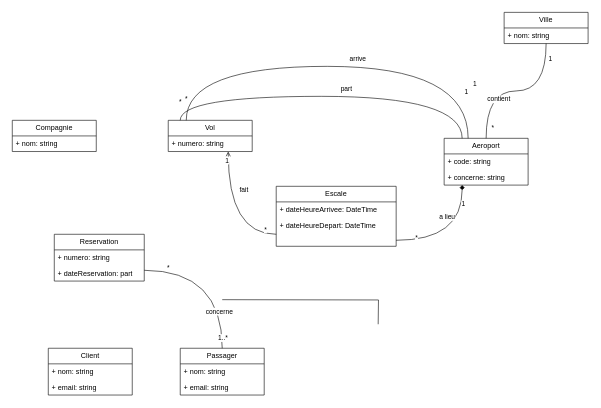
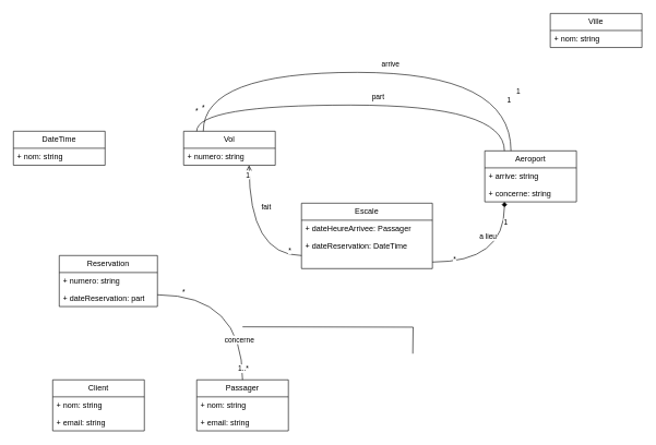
  <mxCell id="0" />
  <mxCell id="1" parent="0" />
  <mxCell id="2" value="Vol" style="swimlane;fontStyle=0;childLayout=stackLayout;horizontal=1;startSize=26;fillColor=none;horizontalStack=0;resizeParent=1;resizeParentMax=0;resizeLast=0;collapsible=1;marginBottom=0;whiteSpace=wrap;html=1;" vertex="1" parent="1"><mxGeometry x="280" y="200" width="140" height="52" as="geometry" /></mxCell>
  <mxCell id="3" value="+ numero: string" style="text;strokeColor=none;fillColor=none;align=left;verticalAlign=top;spacingLeft=4;spacingRight=4;overflow=hidden;rotatable=0;points=[[0,0.5],[1,0.5]];portConstraint=eastwest;whiteSpace=wrap;html=1;" vertex="1" parent="2"><mxGeometry y="26" width="140" height="26" as="geometry" /></mxCell>
  <mxCell id="4" value="Aeroport" style="swimlane;fontStyle=0;childLayout=stackLayout;horizontal=1;startSize=26;fillColor=none;horizontalStack=0;resizeParent=1;resizeParentMax=0;resizeLast=0;collapsible=1;marginBottom=0;whiteSpace=wrap;html=1;" vertex="1" parent="1"><mxGeometry x="740" y="230" width="140" height="78" as="geometry" /></mxCell>
- <mxCell id="5" value="+ code: string" style="text;strokeColor=none;fillColor=none;align=left;verticalAlign=top;spacingLeft=4;spacingRight=4;overflow=hidden;rotatable=0;points=[[0,0.5],[1,0.5]];portConstraint=eastwest;whiteSpace=wrap;html=1;" vertex="1" parent="4"><mxGeometry y="26" width="140" height="26" as="geometry" /></mxCell>
+ <mxCell id="5" value="+ arrive: string" style="text;strokeColor=none;fillColor=none;align=left;verticalAlign=top;spacingLeft=4;spacingRight=4;overflow=hidden;rotatable=0;points=[[0,0.5],[1,0.5]];portConstraint=eastwest;whiteSpace=wrap;html=1;" vertex="1" parent="4"><mxGeometry y="26" width="140" height="26" as="geometry" /></mxCell>
  <mxCell id="6" value="+ concerne: string" style="text;strokeColor=none;fillColor=none;align=left;verticalAlign=top;spacingLeft=4;spacingRight=4;overflow=hidden;rotatable=0;points=[[0,0.5],[1,0.5]];portConstraint=eastwest;whiteSpace=wrap;html=1;" vertex="1" parent="4"><mxGeometry y="52" width="140" height="26" as="geometry" /></mxCell>
  <mxCell id="7" value="" style="endArrow=none;html=1;edgeStyle=orthogonalEdgeStyle;rounded=0;curved=1;" edge="1" parent="1" source="4" target="2"><mxGeometry relative="1" as="geometry"><mxPoint x="470" y="310" as="sourcePoint" /><mxPoint x="630" y="310" as="targetPoint" /><Array as="points"><mxPoint x="770" y="160" /><mxPoint x="300" y="160" /></Array></mxGeometry></mxCell>
  <mxCell id="8" value="part" style="edgeLabel;html=1;align=center;verticalAlign=middle;resizable=0;points=[];" vertex="1" connectable="0" parent="7"><mxGeometry x="-0.183" y="2" relative="1" as="geometry"><mxPoint x="-27" y="-15" as="offset" /></mxGeometry></mxCell>
  <mxCell id="9" value="1" style="edgeLabel;html=1;align=center;verticalAlign=middle;resizable=0;points=[];" vertex="1" connectable="0" parent="7"><mxGeometry x="-0.751" y="-2" relative="1" as="geometry"><mxPoint x="8" y="-7" as="offset" /></mxGeometry></mxCell>
  <mxCell id="10" value="*" style="edgeLabel;html=1;align=center;verticalAlign=middle;resizable=0;points=[];" vertex="1" connectable="0" parent="7"><mxGeometry x="0.916" y="-1" relative="1" as="geometry"><mxPoint y="-8" as="offset" /></mxGeometry></mxCell>
  <mxCell id="11" value="" style="endArrow=none;html=1;edgeStyle=orthogonalEdgeStyle;rounded=0;" edge="1" parent="1"><mxGeometry relative="1" as="geometry"><mxPoint x="370" y="499" as="sourcePoint" /><mxPoint x="630" y="540" as="targetPoint" /></mxGeometry></mxCell>
  <mxCell id="12" value="" style="endArrow=none;html=1;edgeStyle=orthogonalEdgeStyle;rounded=0;curved=1;" edge="1" parent="1" source="4" target="2"><mxGeometry relative="1" as="geometry"><mxPoint x="780" y="210" as="sourcePoint" /><mxPoint x="310" y="223" as="targetPoint" /><Array as="points"><mxPoint x="780" y="110" /><mxPoint x="310" y="110" /></Array></mxGeometry></mxCell>
  <mxCell id="13" value="arrive" style="edgeLabel;html=1;align=center;verticalAlign=middle;resizable=0;points=[];" vertex="1" connectable="0" parent="12"><mxGeometry x="-0.183" y="2" relative="1" as="geometry"><mxPoint x="-27" y="-15" as="offset" /></mxGeometry></mxCell>
  <mxCell id="14" value="1" style="edgeLabel;html=1;align=center;verticalAlign=middle;resizable=0;points=[];" vertex="1" connectable="0" parent="12"><mxGeometry x="-0.751" y="-2" relative="1" as="geometry"><mxPoint x="8" y="-7" as="offset" /></mxGeometry></mxCell>
  <mxCell id="15" value="*" style="edgeLabel;html=1;align=center;verticalAlign=middle;resizable=0;points=[];" vertex="1" connectable="0" parent="12"><mxGeometry x="0.916" y="-1" relative="1" as="geometry"><mxPoint y="-8" as="offset" /></mxGeometry></mxCell>
  <mxCell id="16" value="Escale" style="swimlane;fontStyle=0;childLayout=stackLayout;horizontal=1;startSize=26;fillColor=none;horizontalStack=0;resizeParent=1;resizeParentMax=0;resizeLast=0;collapsible=1;marginBottom=0;whiteSpace=wrap;html=1;" vertex="1" parent="1"><mxGeometry x="460" y="310" width="200" height="100" as="geometry" /></mxCell>
- <mxCell id="17" value="+ dateHeureArrivee: DateTime" style="text;strokeColor=none;fillColor=none;align=left;verticalAlign=top;spacingLeft=4;spacingRight=4;overflow=hidden;rotatable=0;points=[[0,0.5],[1,0.5]];portConstraint=eastwest;whiteSpace=wrap;html=1;" vertex="1" parent="16"><mxGeometry y="26" width="200" height="26" as="geometry" /></mxCell>
- <mxCell id="18" value="+ dateHeureDepart: DateTime" style="text;strokeColor=none;fillColor=none;align=left;verticalAlign=top;spacingLeft=4;spacingRight=4;overflow=hidden;rotatable=0;points=[[0,0.5],[1,0.5]];portConstraint=eastwest;whiteSpace=wrap;html=1;" vertex="1" parent="16"><mxGeometry y="52" width="200" height="48" as="geometry" /></mxCell>
+ <mxCell id="17" value="+ dateHeureArrivee: Passager" style="text;strokeColor=none;fillColor=none;align=left;verticalAlign=top;spacingLeft=4;spacingRight=4;overflow=hidden;rotatable=0;points=[[0,0.5],[1,0.5]];portConstraint=eastwest;whiteSpace=wrap;html=1;" vertex="1" parent="16"><mxGeometry y="26" width="200" height="26" as="geometry" /></mxCell>
+ <mxCell id="18" value="+ dateReservation: DateTime" style="text;strokeColor=none;fillColor=none;align=left;verticalAlign=top;spacingLeft=4;spacingRight=4;overflow=hidden;rotatable=0;points=[[0,0.5],[1,0.5]];portConstraint=eastwest;whiteSpace=wrap;html=1;" vertex="1" parent="16"><mxGeometry y="52" width="200" height="48" as="geometry" /></mxCell>
  <mxCell id="19" value="" style="endArrow=open;html=1;edgeStyle=orthogonalEdgeStyle;rounded=0;curved=1;" edge="1" parent="1" source="16" target="2"><mxGeometry relative="1" as="geometry"><mxPoint x="780" y="210" as="sourcePoint" /><mxPoint x="310" y="223" as="targetPoint" /><Array as="points"><mxPoint x="380" y="390" /></Array></mxGeometry></mxCell>
  <mxCell id="20" value="*" style="edgeLabel;html=1;align=center;verticalAlign=middle;resizable=0;points=[];" vertex="1" connectable="0" parent="19"><mxGeometry x="-0.751" y="-2" relative="1" as="geometry"><mxPoint x="8" y="-7" as="offset" /></mxGeometry></mxCell>
  <mxCell id="21" value="1" style="edgeLabel;html=1;align=center;verticalAlign=middle;resizable=0;points=[];" vertex="1" connectable="0" parent="19"><mxGeometry x="0.916" y="-1" relative="1" as="geometry"><mxPoint x="-4" y="5" as="offset" /></mxGeometry></mxCell>
  <mxCell id="22" value="fait" style="edgeLabel;html=1;align=center;verticalAlign=middle;resizable=0;points=[];" vertex="1" connectable="0" parent="19"><mxGeometry x="0.418" y="-23" relative="1" as="geometry"><mxPoint x="2" as="offset" /></mxGeometry></mxCell>
  <mxCell id="23" value="" style="endArrow=diamond;html=1;edgeStyle=orthogonalEdgeStyle;rounded=0;curved=1;" edge="1" parent="1" source="16" target="4"><mxGeometry relative="1" as="geometry"><mxPoint x="460" y="400" as="sourcePoint" /><mxPoint x="310" y="275" as="targetPoint" /><Array as="points"><mxPoint x="770" y="400" /></Array></mxGeometry></mxCell>
  <mxCell id="24" value="a lieu" style="edgeLabel;html=1;align=center;verticalAlign=middle;resizable=0;points=[];" vertex="1" connectable="0" parent="23"><mxGeometry x="-0.183" y="2" relative="1" as="geometry"><mxPoint x="1" y="-38" as="offset" /></mxGeometry></mxCell>
  <mxCell id="25" value="*" style="edgeLabel;html=1;align=center;verticalAlign=middle;resizable=0;points=[];" vertex="1" connectable="0" parent="23"><mxGeometry x="-0.751" y="-2" relative="1" as="geometry"><mxPoint x="8" y="-7" as="offset" /></mxGeometry></mxCell>
  <mxCell id="26" value="1" style="edgeLabel;html=1;align=center;verticalAlign=middle;resizable=0;points=[];" vertex="1" connectable="0" parent="23"><mxGeometry x="0.916" y="-1" relative="1" as="geometry"><mxPoint y="23" as="offset" /></mxGeometry></mxCell>
- <mxCell id="27" value="Compagnie" style="swimlane;fontStyle=0;childLayout=stackLayout;horizontal=1;startSize=26;fillColor=none;horizontalStack=0;resizeParent=1;resizeParentMax=0;resizeLast=0;collapsible=1;marginBottom=0;whiteSpace=wrap;html=1;" vertex="1" parent="1"><mxGeometry x="20" y="200" width="140" height="52" as="geometry" /></mxCell>
+ <mxCell id="27" value="DateTime" style="swimlane;fontStyle=0;childLayout=stackLayout;horizontal=1;startSize=26;fillColor=none;horizontalStack=0;resizeParent=1;resizeParentMax=0;resizeLast=0;collapsible=1;marginBottom=0;whiteSpace=wrap;html=1;" vertex="1" parent="1"><mxGeometry x="20" y="200" width="140" height="52" as="geometry" /></mxCell>
  <mxCell id="28" value="+ nom: string" style="text;strokeColor=none;fillColor=none;align=left;verticalAlign=top;spacingLeft=4;spacingRight=4;overflow=hidden;rotatable=0;points=[[0,0.5],[1,0.5]];portConstraint=eastwest;whiteSpace=wrap;html=1;" vertex="1" parent="27"><mxGeometry y="26" width="140" height="26" as="geometry" /></mxCell>
  <mxCell id="29" value="Client" style="swimlane;fontStyle=0;childLayout=stackLayout;horizontal=1;startSize=26;fillColor=none;horizontalStack=0;resizeParent=1;resizeParentMax=0;resizeLast=0;collapsible=1;marginBottom=0;whiteSpace=wrap;html=1;" vertex="1" parent="1"><mxGeometry x="80" y="580" width="140" height="78" as="geometry" /></mxCell>
  <mxCell id="30" value="+ nom: string" style="text;strokeColor=none;fillColor=none;align=left;verticalAlign=top;spacingLeft=4;spacingRight=4;overflow=hidden;rotatable=0;points=[[0,0.5],[1,0.5]];portConstraint=eastwest;whiteSpace=wrap;html=1;" vertex="1" parent="29"><mxGeometry y="26" width="140" height="26" as="geometry" /></mxCell>
  <mxCell id="31" value="+ email: string" style="text;strokeColor=none;fillColor=none;align=left;verticalAlign=top;spacingLeft=4;spacingRight=4;overflow=hidden;rotatable=0;points=[[0,0.5],[1,0.5]];portConstraint=eastwest;whiteSpace=wrap;html=1;" vertex="1" parent="29"><mxGeometry y="52" width="140" height="26" as="geometry" /></mxCell>
  <mxCell id="32" value="Reservation" style="swimlane;fontStyle=0;childLayout=stackLayout;horizontal=1;startSize=26;fillColor=none;horizontalStack=0;resizeParent=1;resizeParentMax=0;resizeLast=0;collapsible=1;marginBottom=0;whiteSpace=wrap;html=1;" vertex="1" parent="1"><mxGeometry x="90" y="390" width="150" height="78" as="geometry" /></mxCell>
  <mxCell id="33" value="+ numero: string" style="text;strokeColor=none;fillColor=none;align=left;verticalAlign=top;spacingLeft=4;spacingRight=4;overflow=hidden;rotatable=0;points=[[0,0.5],[1,0.5]];portConstraint=eastwest;whiteSpace=wrap;html=1;" vertex="1" parent="32"><mxGeometry y="26" width="150" height="26" as="geometry" /></mxCell>
  <mxCell id="34" value="+ dateReservation: part" style="text;strokeColor=none;fillColor=none;align=left;verticalAlign=top;spacingLeft=4;spacingRight=4;overflow=hidden;rotatable=0;points=[[0,0.5],[1,0.5]];portConstraint=eastwest;whiteSpace=wrap;html=1;" vertex="1" parent="32"><mxGeometry y="52" width="150" height="26" as="geometry" /></mxCell>
  <mxCell id="35" value="Passager" style="swimlane;fontStyle=0;childLayout=stackLayout;horizontal=1;startSize=26;fillColor=none;horizontalStack=0;resizeParent=1;resizeParentMax=0;resizeLast=0;collapsible=1;marginBottom=0;whiteSpace=wrap;html=1;" vertex="1" parent="1"><mxGeometry x="300" y="580" width="140" height="78" as="geometry" /></mxCell>
  <mxCell id="36" value="+ nom: string" style="text;strokeColor=none;fillColor=none;align=left;verticalAlign=top;spacingLeft=4;spacingRight=4;overflow=hidden;rotatable=0;points=[[0,0.5],[1,0.5]];portConstraint=eastwest;whiteSpace=wrap;html=1;" vertex="1" parent="35"><mxGeometry y="26" width="140" height="26" as="geometry" /></mxCell>
  <mxCell id="37" value="+ email: string" style="text;strokeColor=none;fillColor=none;align=left;verticalAlign=top;spacingLeft=4;spacingRight=4;overflow=hidden;rotatable=0;points=[[0,0.5],[1,0.5]];portConstraint=eastwest;whiteSpace=wrap;html=1;" vertex="1" parent="35"><mxGeometry y="52" width="140" height="26" as="geometry" /></mxCell>
  <mxCell id="38" value="" style="endArrow=none;html=1;edgeStyle=orthogonalEdgeStyle;rounded=0;curved=1;" edge="1" parent="1" target="35"><mxGeometry relative="1" as="geometry"><mxPoint x="240" y="450" as="sourcePoint" /><mxPoint x="420" y="541" as="targetPoint" /></mxGeometry></mxCell>
  <mxCell id="39" value="*" style="edgeLabel;html=1;align=center;verticalAlign=middle;resizable=0;points=[];" vertex="1" connectable="0" parent="38"><mxGeometry x="-0.751" y="-2" relative="1" as="geometry"><mxPoint x="8" y="-7" as="offset" /></mxGeometry></mxCell>
  <mxCell id="40" value="concerne" style="edgeLabel;html=1;align=center;verticalAlign=middle;resizable=0;points=[];" vertex="1" connectable="0" parent="38"><mxGeometry x="0.296" y="20" relative="1" as="geometry"><mxPoint x="-26" y="30" as="offset" /></mxGeometry></mxCell>
  <mxCell id="41" value="1..*" style="edgeLabel;html=1;align=center;verticalAlign=middle;resizable=0;points=[];" vertex="1" connectable="0" parent="38"><mxGeometry x="0.866" relative="1" as="geometry"><mxPoint as="offset" /></mxGeometry></mxCell>
  <mxCell id="42" value="Ville" style="swimlane;fontStyle=0;childLayout=stackLayout;horizontal=1;startSize=26;fillColor=none;horizontalStack=0;resizeParent=1;resizeParentMax=0;resizeLast=0;collapsible=1;marginBottom=0;whiteSpace=wrap;html=1;" vertex="1" parent="1"><mxGeometry x="840" y="20" width="140" height="52" as="geometry" /></mxCell>
  <mxCell id="43" value="+ nom: string" style="text;strokeColor=none;fillColor=none;align=left;verticalAlign=top;spacingLeft=4;spacingRight=4;overflow=hidden;rotatable=0;points=[[0,0.5],[1,0.5]];portConstraint=eastwest;whiteSpace=wrap;html=1;" vertex="1" parent="42"><mxGeometry y="26" width="140" height="26" as="geometry" /></mxCell>
- <mxCell id="44" value="" style="endArrow=none;html=1;edgeStyle=orthogonalEdgeStyle;rounded=0;curved=1;" edge="1" parent="1" source="42" target="4"><mxGeometry relative="1" as="geometry"><mxPoint x="670" y="410" as="sourcePoint" /><mxPoint x="780" y="318" as="targetPoint" /></mxGeometry></mxCell>
- <mxCell id="45" value="1" style="edgeLabel;html=1;align=center;verticalAlign=middle;resizable=0;points=[];" vertex="1" connectable="0" parent="44"><mxGeometry x="-0.751" y="-2" relative="1" as="geometry"><mxPoint x="8" y="-7" as="offset" /></mxGeometry></mxCell>
- <mxCell id="46" value="*" style="edgeLabel;html=1;align=center;verticalAlign=middle;resizable=0;points=[];" vertex="1" connectable="0" parent="44"><mxGeometry x="0.916" y="-1" relative="1" as="geometry"><mxPoint x="11" y="-7" as="offset" /></mxGeometry></mxCell>
- <mxCell id="47" value="contient" style="edgeLabel;html=1;align=center;verticalAlign=middle;resizable=0;points=[];" vertex="1" connectable="0" parent="44"><mxGeometry x="0.235" y="13" relative="1" as="geometry"><mxPoint as="offset" /></mxGeometry></mxCell>
